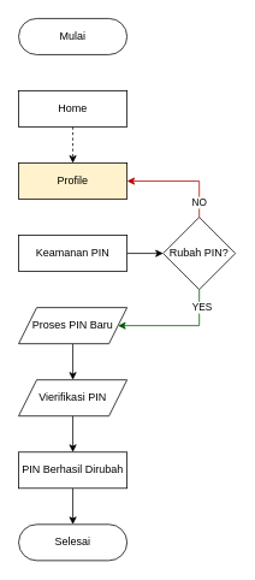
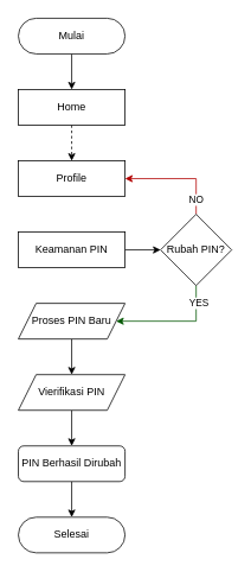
  <mxCell id="0" />
  <mxCell id="1" parent="0" />
+ <mxCell id="2" style="edgeStyle=orthogonalEdgeStyle;rounded=0;orthogonalLoop=1;jettySize=auto;html=1;entryX=0.5;entryY=0;entryDx=0;entryDy=0;" edge="1" parent="1" source="3" target="5"><mxGeometry relative="1" as="geometry" /></mxCell>
  <mxCell id="3" value="Mulai" style="rounded=1;whiteSpace=wrap;html=1;arcSize=50;" vertex="1" parent="1"><mxGeometry x="20" y="20" width="120" height="40" as="geometry" /></mxCell>
  <mxCell id="4" style="edgeStyle=orthogonalEdgeStyle;rounded=0;orthogonalLoop=1;jettySize=auto;html=1;entryX=0.5;entryY=0;entryDx=0;entryDy=0;dashed=1;" edge="1" parent="1" source="5" target="6"><mxGeometry relative="1" as="geometry" /></mxCell>
  <mxCell id="5" value="Home" style="rounded=0;whiteSpace=wrap;html=1;" vertex="1" parent="1"><mxGeometry x="20" y="100" width="120" height="40" as="geometry" /></mxCell>
- <mxCell id="6" value="Profile" style="rounded=0;whiteSpace=wrap;html=1;fillColor=#fff2cc;" vertex="1" parent="1"><mxGeometry x="20" y="180" width="120" height="40" as="geometry" /></mxCell>
+ <mxCell id="6" value="Profile" style="rounded=0;whiteSpace=wrap;html=1;" vertex="1" parent="1"><mxGeometry x="20" y="180" width="120" height="40" as="geometry" /></mxCell>
  <mxCell id="7" style="edgeStyle=orthogonalEdgeStyle;rounded=0;orthogonalLoop=1;jettySize=auto;html=1;entryX=0;entryY=0.5;entryDx=0;entryDy=0;" edge="1" parent="1" source="8" target="13"><mxGeometry relative="1" as="geometry" /></mxCell>
  <mxCell id="8" value="Keamanan PIN" style="rounded=0;whiteSpace=wrap;html=1;" vertex="1" parent="1"><mxGeometry x="20" y="260" width="120" height="40" as="geometry" /></mxCell>
  <mxCell id="9" style="edgeStyle=orthogonalEdgeStyle;rounded=0;orthogonalLoop=1;jettySize=auto;html=1;entryX=1;entryY=0.5;entryDx=0;entryDy=0;fillColor=#e51400;strokeColor=#B20000;" edge="1" parent="1" source="13" target="6"><mxGeometry relative="1" as="geometry"><Array as="points"><mxPoint x="220" y="200" /></Array></mxGeometry></mxCell>
  <mxCell id="10" value="NO" style="edgeLabel;html=1;align=center;verticalAlign=middle;resizable=0;points=[];" vertex="1" connectable="0" parent="9"><mxGeometry x="-0.717" y="1" relative="1" as="geometry"><mxPoint as="offset" /></mxGeometry></mxCell>
  <mxCell id="11" style="edgeStyle=orthogonalEdgeStyle;rounded=0;orthogonalLoop=1;jettySize=auto;html=1;fillColor=#008a00;strokeColor=#005700;" edge="1" parent="1" source="13" target="15"><mxGeometry relative="1" as="geometry"><Array as="points"><mxPoint x="220" y="360" /></Array></mxGeometry></mxCell>
  <mxCell id="12" value="YES" style="edgeLabel;html=1;align=center;verticalAlign=middle;resizable=0;points=[];" vertex="1" connectable="0" parent="11"><mxGeometry x="-0.708" y="2" relative="1" as="geometry"><mxPoint as="offset" /></mxGeometry></mxCell>
  <mxCell id="13" value="Rubah PIN?" style="rhombus;whiteSpace=wrap;html=1;" vertex="1" parent="1"><mxGeometry x="180" y="240" width="80" height="80" as="geometry" /></mxCell>
  <mxCell id="14" style="edgeStyle=orthogonalEdgeStyle;rounded=0;orthogonalLoop=1;jettySize=auto;html=1;entryX=0.5;entryY=0;entryDx=0;entryDy=0;" edge="1" parent="1" source="15" target="17"><mxGeometry relative="1" as="geometry" /></mxCell>
  <mxCell id="15" value="Proses PIN Baru" style="shape=parallelogram;perimeter=parallelogramPerimeter;whiteSpace=wrap;html=1;fixedSize=1;" vertex="1" parent="1"><mxGeometry x="20" y="340" width="120" height="40" as="geometry" /></mxCell>
  <mxCell id="16" style="edgeStyle=orthogonalEdgeStyle;rounded=0;orthogonalLoop=1;jettySize=auto;html=1;entryX=0.5;entryY=0;entryDx=0;entryDy=0;" edge="1" parent="1" source="17" target="19"><mxGeometry relative="1" as="geometry" /></mxCell>
  <mxCell id="17" value="Vierifikasi PIN" style="shape=parallelogram;perimeter=parallelogramPerimeter;whiteSpace=wrap;html=1;fixedSize=1;" vertex="1" parent="1"><mxGeometry x="20" y="420" width="120" height="40" as="geometry" /></mxCell>
  <mxCell id="18" style="edgeStyle=orthogonalEdgeStyle;rounded=0;orthogonalLoop=1;jettySize=auto;html=1;entryX=0.5;entryY=0;entryDx=0;entryDy=0;" edge="1" parent="1" source="19" target="20"><mxGeometry relative="1" as="geometry" /></mxCell>
- <mxCell id="19" value="PIN Berhasil Dirubah" style="rounded=0;whiteSpace=wrap;html=1;" vertex="1" parent="1"><mxGeometry x="20" y="500" width="120" height="40" as="geometry" /></mxCell>
+ <mxCell id="19" value="PIN Berhasil Dirubah" style="whiteSpace=wrap;html=1;rounded=1;" vertex="1" parent="1"><mxGeometry x="20" y="500" width="120" height="40" as="geometry" /></mxCell>
  <mxCell id="20" value="Selesai" style="rounded=1;whiteSpace=wrap;html=1;arcSize=50;" vertex="1" parent="1"><mxGeometry x="20" y="580" width="120" height="40" as="geometry" /></mxCell>
